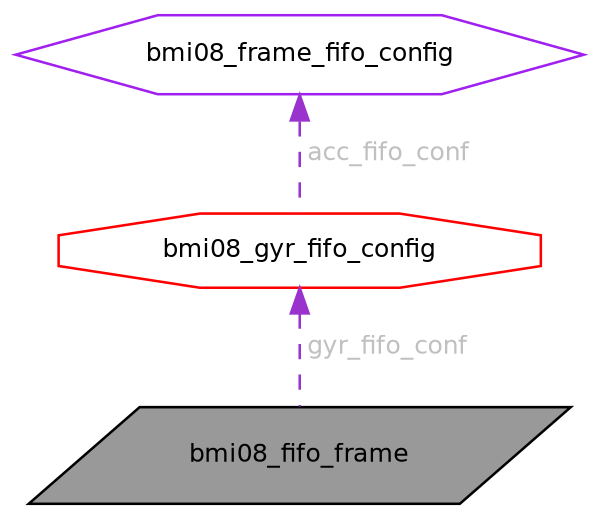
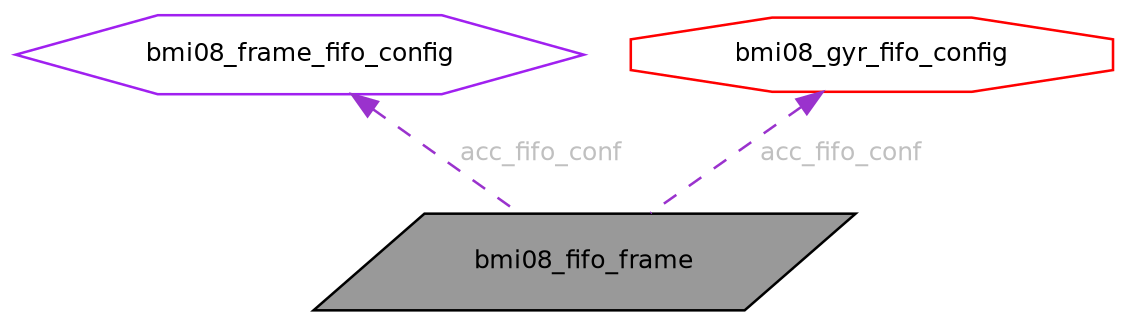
  digraph {
    node [fillcolor=white fontname=Helvetica fontsize=10 style=filled]
    edge [color=darkorchid3 dir=back fontcolor=grey fontname=Helvetica fontsize=10 labelfontname=Helvetica labelfontsize=10 style=dashed]
    n1 [color=black fillcolor=grey60 fontcolor=black height=0.2 label=bmi08_fifo_frame shape=parallelogram width=0.4]
    n2 [color=purple height=0.2 label=bmi08_frame_fifo_config shape=hexagon width=0.4]
    n3 [color=red height=0.2 label=bmi08_gyr_fifo_config shape=octagon width=0.4]
-   n2 -> n3 [label=" acc_fifo_conf"]
-   n3 -> n1 [label=" gyr_fifo_conf"]
+   n2 -> n1 [label=" acc_fifo_conf"]
+   n3 -> n1 [label=" acc_fifo_conf"]
  }
